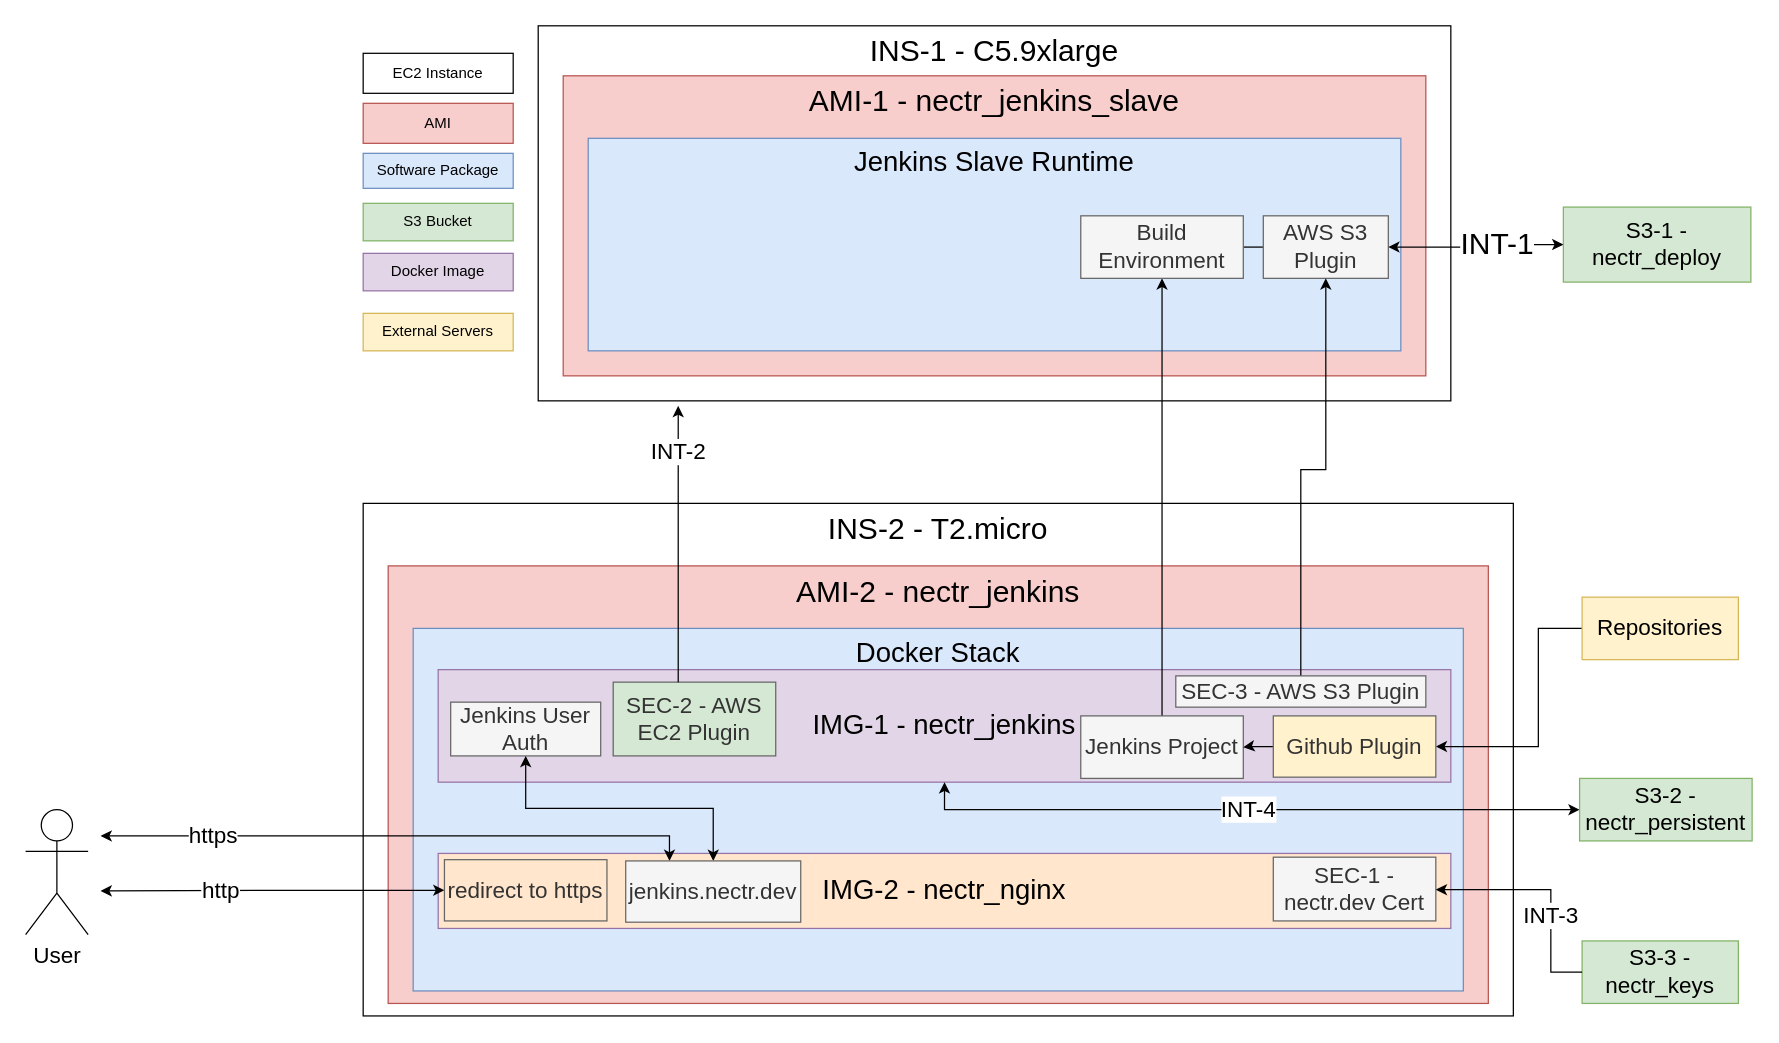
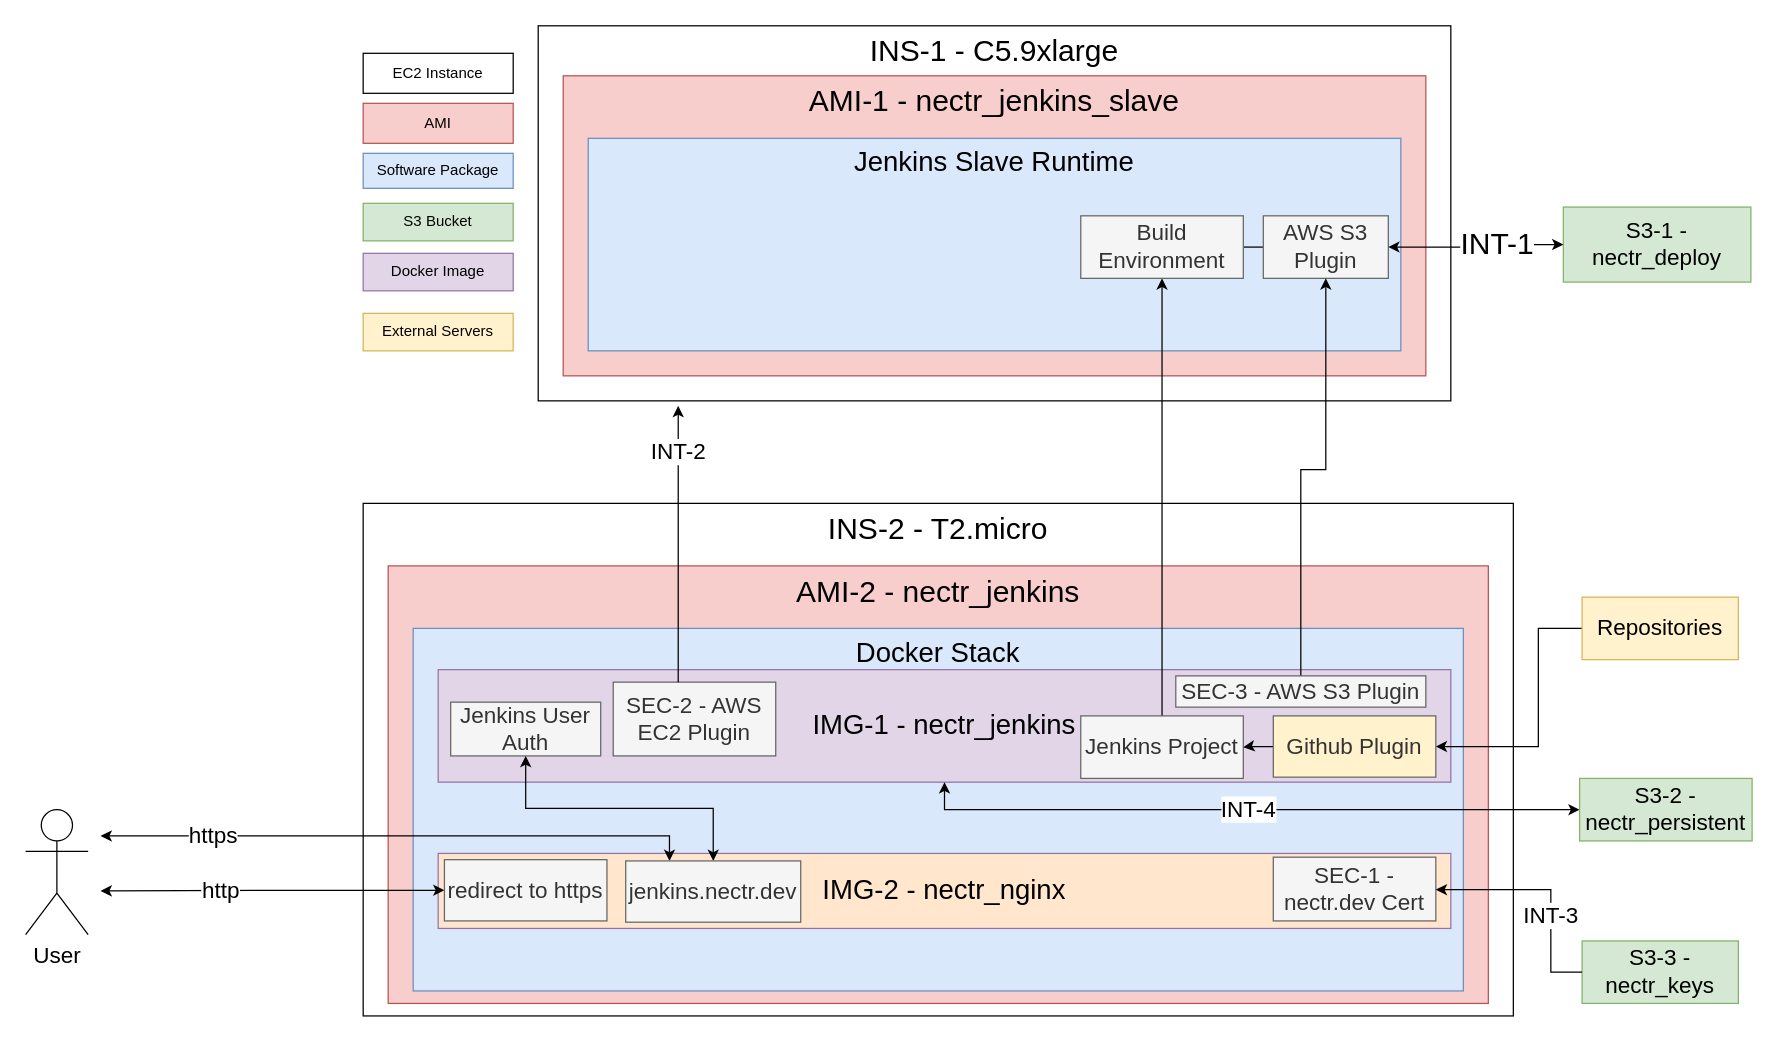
  <mxCell id="0" />
  <mxCell id="1" parent="0" />
  <mxCell id="2" value="EC2 Instance" style="rounded=0;whiteSpace=wrap;html=1;" vertex="1" parent="1"><mxGeometry x="290" y="42" width="120" height="32" as="geometry" /></mxCell>
  <mxCell id="3" value="AMI" style="rounded=0;whiteSpace=wrap;html=1;fillColor=#f8cecc;strokeColor=#b85450;" vertex="1" parent="1"><mxGeometry x="290" y="82" width="120" height="32" as="geometry" /></mxCell>
  <mxCell id="4" value="Software Package" style="rounded=0;whiteSpace=wrap;html=1;fillColor=#dae8fc;strokeColor=#6c8ebf;" vertex="1" parent="1"><mxGeometry x="290" y="122" width="120" height="28" as="geometry" /></mxCell>
  <mxCell id="5" value="INS-1 - C5.9xlarge" style="rounded=0;whiteSpace=wrap;html=1;fontSize=24;align=center;labelPosition=center;verticalLabelPosition=middle;verticalAlign=top;textDirection=ltr;" vertex="1" parent="1"><mxGeometry x="430" y="20" width="730" height="300" as="geometry" /></mxCell>
  <mxCell id="6" value="AMI-1 - nectr_jenkins_slave" style="rounded=0;whiteSpace=wrap;html=1;fontSize=24;align=center;labelPosition=center;verticalLabelPosition=middle;verticalAlign=top;textDirection=ltr;fillColor=#f8cecc;strokeColor=#b85450;" vertex="1" parent="1"><mxGeometry x="450" y="60" width="690" height="240" as="geometry" /></mxCell>
  <mxCell id="7" value="S3 Bucket" style="rounded=0;whiteSpace=wrap;html=1;fillColor=#d5e8d4;strokeColor=#82b366;" vertex="1" parent="1"><mxGeometry x="290" y="162" width="120" height="30" as="geometry" /></mxCell>
  <mxCell id="8" value="S3-1 - nectr_deploy" style="rounded=0;whiteSpace=wrap;html=1;fontSize=18;align=center;labelPosition=center;verticalLabelPosition=middle;verticalAlign=middle;textDirection=ltr;fillColor=#d5e8d4;strokeColor=#82b366;" vertex="1" parent="1"><mxGeometry x="1250" y="165" width="150" height="60" as="geometry" /></mxCell>
  <mxCell id="9" value="&lt;span style=&quot;font-size: 22px&quot;&gt;Jenkins Slave Runtime&lt;/span&gt;" style="rounded=0;whiteSpace=wrap;html=1;fillColor=#dae8fc;strokeColor=#6c8ebf;verticalAlign=top;" vertex="1" parent="1"><mxGeometry x="470" y="110" width="650" height="170" as="geometry" /></mxCell>
  <mxCell id="10" value="INS-2 - T2.micro" style="rounded=0;whiteSpace=wrap;html=1;fontSize=24;align=center;labelPosition=center;verticalLabelPosition=middle;verticalAlign=top;textDirection=ltr;" vertex="1" parent="1"><mxGeometry x="290" y="402" width="920" height="410" as="geometry" /></mxCell>
  <mxCell id="11" value="AMI-2 - nectr_jenkins" style="rounded=0;whiteSpace=wrap;html=1;fontSize=24;align=center;labelPosition=center;verticalLabelPosition=middle;verticalAlign=top;textDirection=ltr;fillColor=#f8cecc;strokeColor=#b85450;" vertex="1" parent="1"><mxGeometry x="310" y="452" width="880" height="350" as="geometry" /></mxCell>
  <mxCell id="12" value="&lt;span style=&quot;font-size: 22px&quot;&gt;Docker Stack&lt;/span&gt;" style="rounded=0;whiteSpace=wrap;html=1;fillColor=#dae8fc;strokeColor=#6c8ebf;verticalAlign=top;" vertex="1" parent="1"><mxGeometry x="330" y="502" width="840" height="290" as="geometry" /></mxCell>
  <mxCell id="13" value="Docker Image" style="rounded=0;whiteSpace=wrap;html=1;fillColor=#e1d5e7;strokeColor=#9673a6;" vertex="1" parent="1"><mxGeometry x="290" y="202" width="120" height="30" as="geometry" /></mxCell>
  <mxCell id="14" value="&lt;font style=&quot;font-size: 22px&quot;&gt;IMG-1 - nectr_jenkins&lt;/font&gt;" style="rounded=0;whiteSpace=wrap;html=1;fillColor=#e1d5e7;strokeColor=#9673a6;" vertex="1" parent="1"><mxGeometry x="350" y="535" width="810" height="90" as="geometry" /></mxCell>
  <mxCell id="15" value="External Servers" style="rounded=0;whiteSpace=wrap;html=1;fillColor=#fff2cc;strokeColor=#d6b656;" vertex="1" parent="1"><mxGeometry x="290" y="250" width="120" height="30" as="geometry" /></mxCell>
  <mxCell id="16" style="edgeStyle=orthogonalEdgeStyle;rounded=0;orthogonalLoop=1;jettySize=auto;html=1;exitX=0;exitY=0.5;exitDx=0;exitDy=0;entryX=1;entryY=0.5;entryDx=0;entryDy=0;fontSize=18;" edge="1" parent="1" source="17" target="23"><mxGeometry relative="1" as="geometry"><Array as="points"><mxPoint x="1230" y="502" /><mxPoint x="1230" y="596" /></Array></mxGeometry></mxCell>
  <mxCell id="17" value="Repositories" style="rounded=0;whiteSpace=wrap;html=1;fillColor=#fff2cc;strokeColor=#d6b656;fontSize=18;" vertex="1" parent="1"><mxGeometry x="1265" y="477" width="125" height="50" as="geometry" /></mxCell>
  <mxCell id="18" style="edgeStyle=orthogonalEdgeStyle;rounded=0;orthogonalLoop=1;jettySize=auto;html=1;exitX=0.5;exitY=0;exitDx=0;exitDy=0;entryX=0.5;entryY=1;entryDx=0;entryDy=0;fontSize=18;" edge="1" parent="1" source="19" target="25"><mxGeometry relative="1" as="geometry" /></mxCell>
  <mxCell id="19" value="Jenkins Project" style="rounded=0;whiteSpace=wrap;html=1;fontSize=18;align=center;fillColor=#f5f5f5;strokeColor=#666666;fontColor=#333333;" vertex="1" parent="1"><mxGeometry x="864" y="572" width="130" height="50" as="geometry" /></mxCell>
- <mxCell id="20" value="SEC-2 - AWS EC2 Plugin" style="rounded=0;whiteSpace=wrap;html=1;fontSize=18;align=center;fillColor=#d5e8d4;strokeColor=#666666;fontColor=#333333;" vertex="1" parent="1"><mxGeometry x="490" y="545" width="130" height="59" as="geometry" /></mxCell>
+ <mxCell id="20" value="SEC-2 - AWS EC2 Plugin" style="rounded=0;whiteSpace=wrap;html=1;fontSize=18;align=center;fillColor=#f5f5f5;strokeColor=#666666;fontColor=#333333;" vertex="1" parent="1"><mxGeometry x="490" y="545" width="130" height="59" as="geometry" /></mxCell>
  <mxCell id="21" value="INT-2" style="edgeStyle=orthogonalEdgeStyle;rounded=0;orthogonalLoop=1;jettySize=auto;html=1;fontSize=18;" edge="1" parent="1"><mxGeometry x="0.669" relative="1" as="geometry"><mxPoint x="542" y="545" as="sourcePoint" /><mxPoint x="542" y="324" as="targetPoint" /><Array as="points"><mxPoint x="542" y="324" /></Array><mxPoint as="offset" /></mxGeometry></mxCell>
  <mxCell id="22" value="" style="edgeStyle=orthogonalEdgeStyle;rounded=0;orthogonalLoop=1;jettySize=auto;html=1;fontSize=18;" edge="1" parent="1" source="23" target="19"><mxGeometry relative="1" as="geometry" /></mxCell>
  <mxCell id="23" value="Github Plugin" style="rounded=0;whiteSpace=wrap;html=1;fontSize=18;align=center;fillColor=#fff2cc;strokeColor=#666666;fontColor=#333333;" vertex="1" parent="1"><mxGeometry x="1018" y="572" width="130" height="49" as="geometry" /></mxCell>
  <mxCell id="24" style="edgeStyle=orthogonalEdgeStyle;rounded=0;orthogonalLoop=1;jettySize=auto;html=1;exitX=1;exitY=0.5;exitDx=0;exitDy=0;entryX=0;entryY=0.5;entryDx=0;entryDy=0;startArrow=none;startFill=0;fontSize=18;endArrow=none;" edge="1" parent="1" source="25" target="26"><mxGeometry relative="1" as="geometry" /></mxCell>
  <mxCell id="25" value="Build Environment" style="rounded=0;whiteSpace=wrap;html=1;fontSize=18;align=center;fillColor=#f5f5f5;strokeColor=#666666;fontColor=#333333;" vertex="1" parent="1"><mxGeometry x="864" y="172" width="130" height="50" as="geometry" /></mxCell>
  <mxCell id="26" value="AWS S3 Plugin" style="rounded=0;whiteSpace=wrap;html=1;fontSize=18;align=center;fillColor=#f5f5f5;strokeColor=#666666;fontColor=#333333;" vertex="1" parent="1"><mxGeometry x="1010" y="172" width="100" height="50" as="geometry" /></mxCell>
  <mxCell id="27" value="INT-1" style="edgeStyle=orthogonalEdgeStyle;rounded=0;orthogonalLoop=1;jettySize=auto;html=1;exitX=1;exitY=0.5;exitDx=0;exitDy=0;entryX=0;entryY=0.5;entryDx=0;entryDy=0;fontSize=24;startArrow=classic;startFill=1;" edge="1" parent="1" source="26" target="8"><mxGeometry x="0.248" relative="1" as="geometry"><mxPoint as="offset" /></mxGeometry></mxCell>
  <mxCell id="28" value="S3-3 - nectr_keys" style="rounded=0;whiteSpace=wrap;html=1;fontSize=18;align=center;labelPosition=center;verticalLabelPosition=middle;verticalAlign=middle;textDirection=ltr;fillColor=#d5e8d4;strokeColor=#82b366;" vertex="1" parent="1"><mxGeometry x="1265" y="752" width="125" height="50" as="geometry" /></mxCell>
  <mxCell id="29" value="&lt;font style=&quot;font-size: 22px&quot;&gt;IMG-2 - nectr_nginx&lt;/font&gt;" style="rounded=0;whiteSpace=wrap;html=1;fillColor=#ffe6cc;strokeColor=#9673a6;" vertex="1" parent="1"><mxGeometry x="350" y="682" width="810" height="60" as="geometry" /></mxCell>
  <mxCell id="30" value="SEC-1 - nectr.dev Cert" style="rounded=0;whiteSpace=wrap;html=1;fontSize=18;align=center;fillColor=#f5f5f5;strokeColor=#666666;fontColor=#333333;" vertex="1" parent="1"><mxGeometry x="1018" y="685" width="130" height="51" as="geometry" /></mxCell>
  <mxCell id="31" value="INT-3" style="edgeStyle=orthogonalEdgeStyle;rounded=0;orthogonalLoop=1;jettySize=auto;html=1;exitX=0;exitY=0.5;exitDx=0;exitDy=0;startArrow=none;startFill=0;fontSize=18;" edge="1" parent="1" source="28"><mxGeometry x="-0.236" relative="1" as="geometry"><mxPoint x="1148" y="711" as="targetPoint" /><Array as="points"><mxPoint x="1240" y="777" /><mxPoint x="1240" y="711" /></Array><mxPoint as="offset" /></mxGeometry></mxCell>
  <mxCell id="32" value="Jenkins User Auth" style="rounded=0;whiteSpace=wrap;html=1;fontSize=18;align=center;fillColor=#f5f5f5;strokeColor=#666666;fontColor=#333333;" vertex="1" parent="1"><mxGeometry x="360" y="561" width="120" height="43" as="geometry" /></mxCell>
  <mxCell id="33" value="User" style="shape=umlActor;verticalLabelPosition=bottom;labelBackgroundColor=#ffffff;verticalAlign=top;html=1;outlineConnect=0;fontSize=18;align=center;" vertex="1" parent="1"><mxGeometry x="20" y="647" width="50" height="100" as="geometry" /></mxCell>
  <mxCell id="34" style="edgeStyle=orthogonalEdgeStyle;rounded=0;orthogonalLoop=1;jettySize=auto;html=1;exitX=0;exitY=0.5;exitDx=0;exitDy=0;startArrow=classic;startFill=1;fontSize=18;" edge="1" parent="1" source="36"><mxGeometry relative="1" as="geometry"><mxPoint x="80" y="712" as="targetPoint" /><Array as="points"><mxPoint x="218" y="712" /></Array></mxGeometry></mxCell>
  <mxCell id="35" value="http" style="text;html=1;resizable=0;points=[];align=center;verticalAlign=middle;labelBackgroundColor=#ffffff;fontSize=18;" vertex="1" connectable="0" parent="34"><mxGeometry x="0.309" relative="1" as="geometry"><mxPoint as="offset" /></mxGeometry></mxCell>
- <mxCell id="36" value="redirect to https" style="rounded=0;whiteSpace=wrap;html=1;fontSize=18;align=center;fillColor=#ffe6cc;strokeColor=#666666;fontColor=#333333;" vertex="1" parent="1"><mxGeometry x="355" y="687" width="130" height="49" as="geometry" /></mxCell>
+ <mxCell id="36" value="redirect to https" style="rounded=0;whiteSpace=wrap;html=1;fontSize=18;align=center;fillColor=#f5f5f5;strokeColor=#666666;fontColor=#333333;" vertex="1" parent="1"><mxGeometry x="355" y="687" width="130" height="49" as="geometry" /></mxCell>
  <mxCell id="37" value="https" style="edgeStyle=orthogonalEdgeStyle;rounded=0;orthogonalLoop=1;jettySize=auto;html=1;exitX=0.25;exitY=0;exitDx=0;exitDy=0;startArrow=classic;startFill=1;fontSize=18;" edge="1" parent="1" source="39"><mxGeometry x="0.621" relative="1" as="geometry"><mxPoint x="80" y="668" as="targetPoint" /><Array as="points"><mxPoint x="535" y="668" /><mxPoint x="80" y="668" /></Array><mxPoint as="offset" /></mxGeometry></mxCell>
  <mxCell id="38" style="edgeStyle=orthogonalEdgeStyle;rounded=0;orthogonalLoop=1;jettySize=auto;html=1;exitX=0.5;exitY=0;exitDx=0;exitDy=0;entryX=0.5;entryY=1;entryDx=0;entryDy=0;startArrow=classic;startFill=1;fontSize=18;" edge="1" parent="1" source="39" target="32"><mxGeometry relative="1" as="geometry" /></mxCell>
  <mxCell id="39" value="jenkins.nectr.dev" style="rounded=0;whiteSpace=wrap;html=1;fontSize=18;align=center;fillColor=#f5f5f5;strokeColor=#666666;fontColor=#333333;" vertex="1" parent="1"><mxGeometry x="500" y="688" width="140" height="49" as="geometry" /></mxCell>
  <mxCell id="40" value="INT-4" style="edgeStyle=orthogonalEdgeStyle;rounded=0;orthogonalLoop=1;jettySize=auto;html=1;exitX=0;exitY=0.5;exitDx=0;exitDy=0;entryX=0.5;entryY=1;entryDx=0;entryDy=0;startArrow=classic;startFill=1;fontSize=18;" edge="1" parent="1" source="41" target="14"><mxGeometry relative="1" as="geometry" /></mxCell>
  <mxCell id="41" value="S3-2 - nectr_persistent" style="rounded=0;whiteSpace=wrap;html=1;fontSize=18;align=center;labelPosition=center;verticalLabelPosition=middle;verticalAlign=middle;textDirection=ltr;fillColor=#d5e8d4;strokeColor=#82b366;" vertex="1" parent="1"><mxGeometry x="1263" y="622" width="138" height="50" as="geometry" /></mxCell>
  <mxCell id="42" style="edgeStyle=orthogonalEdgeStyle;rounded=0;orthogonalLoop=1;jettySize=auto;html=1;exitX=0.5;exitY=0;exitDx=0;exitDy=0;entryX=0.5;entryY=1;entryDx=0;entryDy=0;startArrow=none;startFill=0;fontSize=18;" edge="1" parent="1" source="43" target="26"><mxGeometry relative="1" as="geometry"><Array as="points"><mxPoint x="1040" y="375" /><mxPoint x="1060" y="375" /></Array></mxGeometry></mxCell>
  <mxCell id="43" value="SEC-3 - AWS S3 Plugin" style="rounded=0;whiteSpace=wrap;html=1;fontSize=18;align=center;fillColor=#f5f5f5;strokeColor=#666666;fontColor=#333333;" vertex="1" parent="1"><mxGeometry x="940" y="540" width="200" height="25" as="geometry" /></mxCell>
